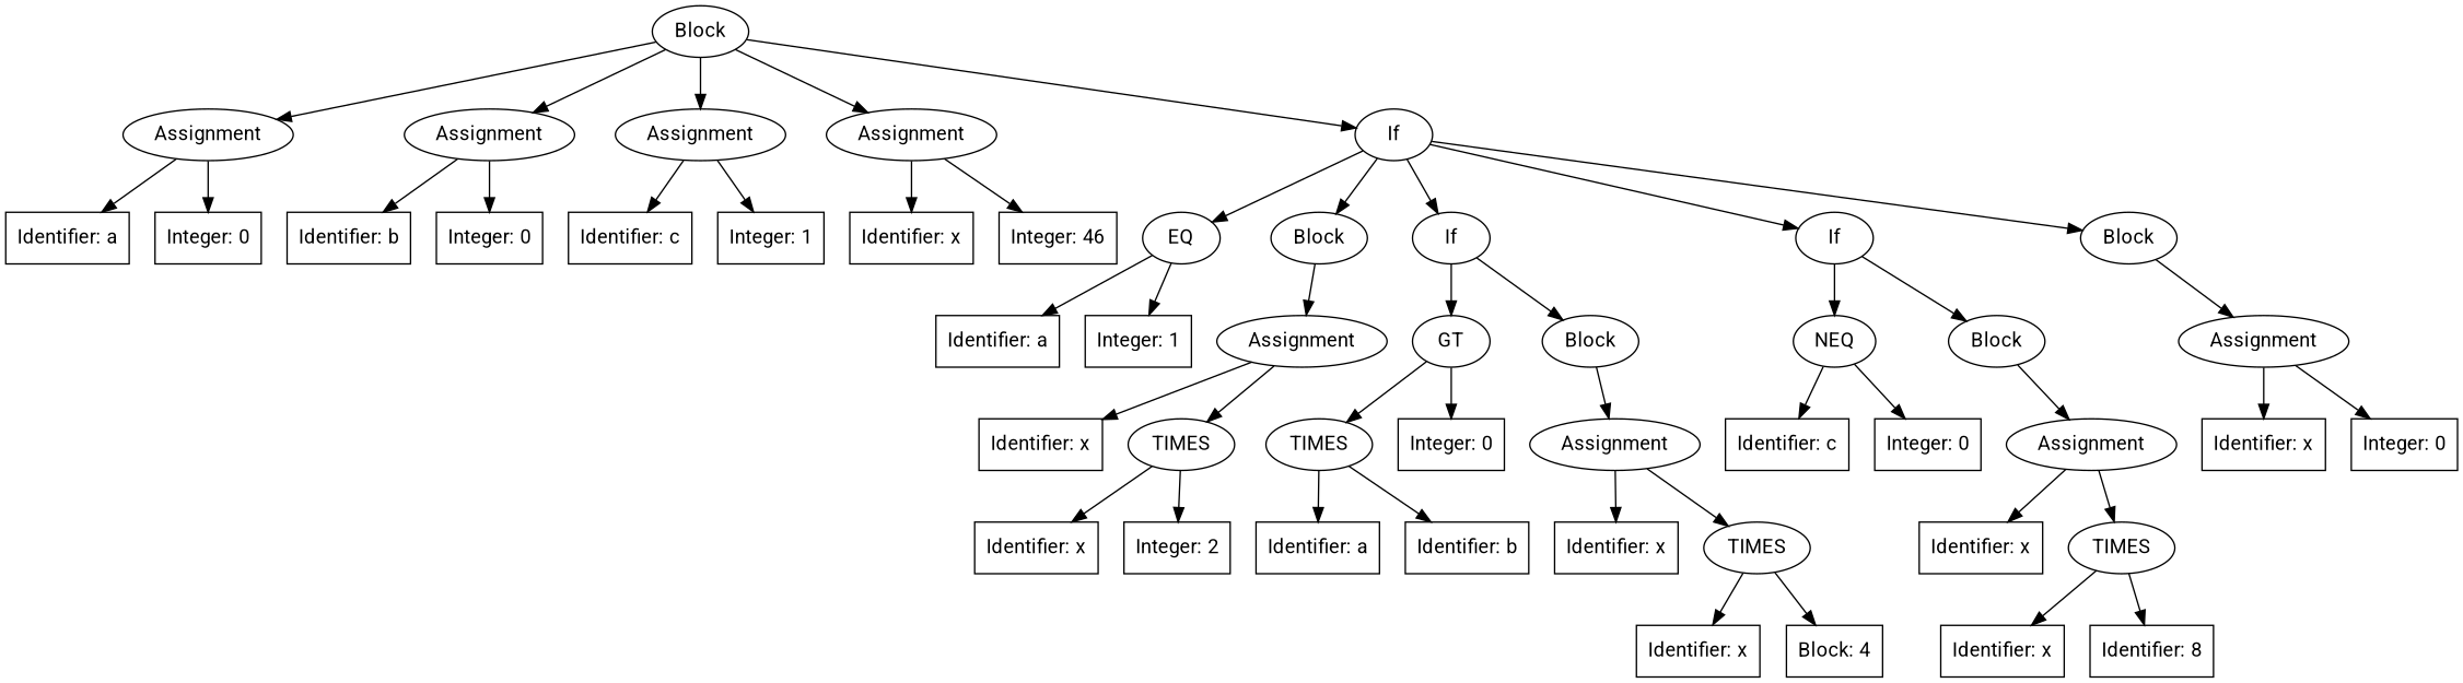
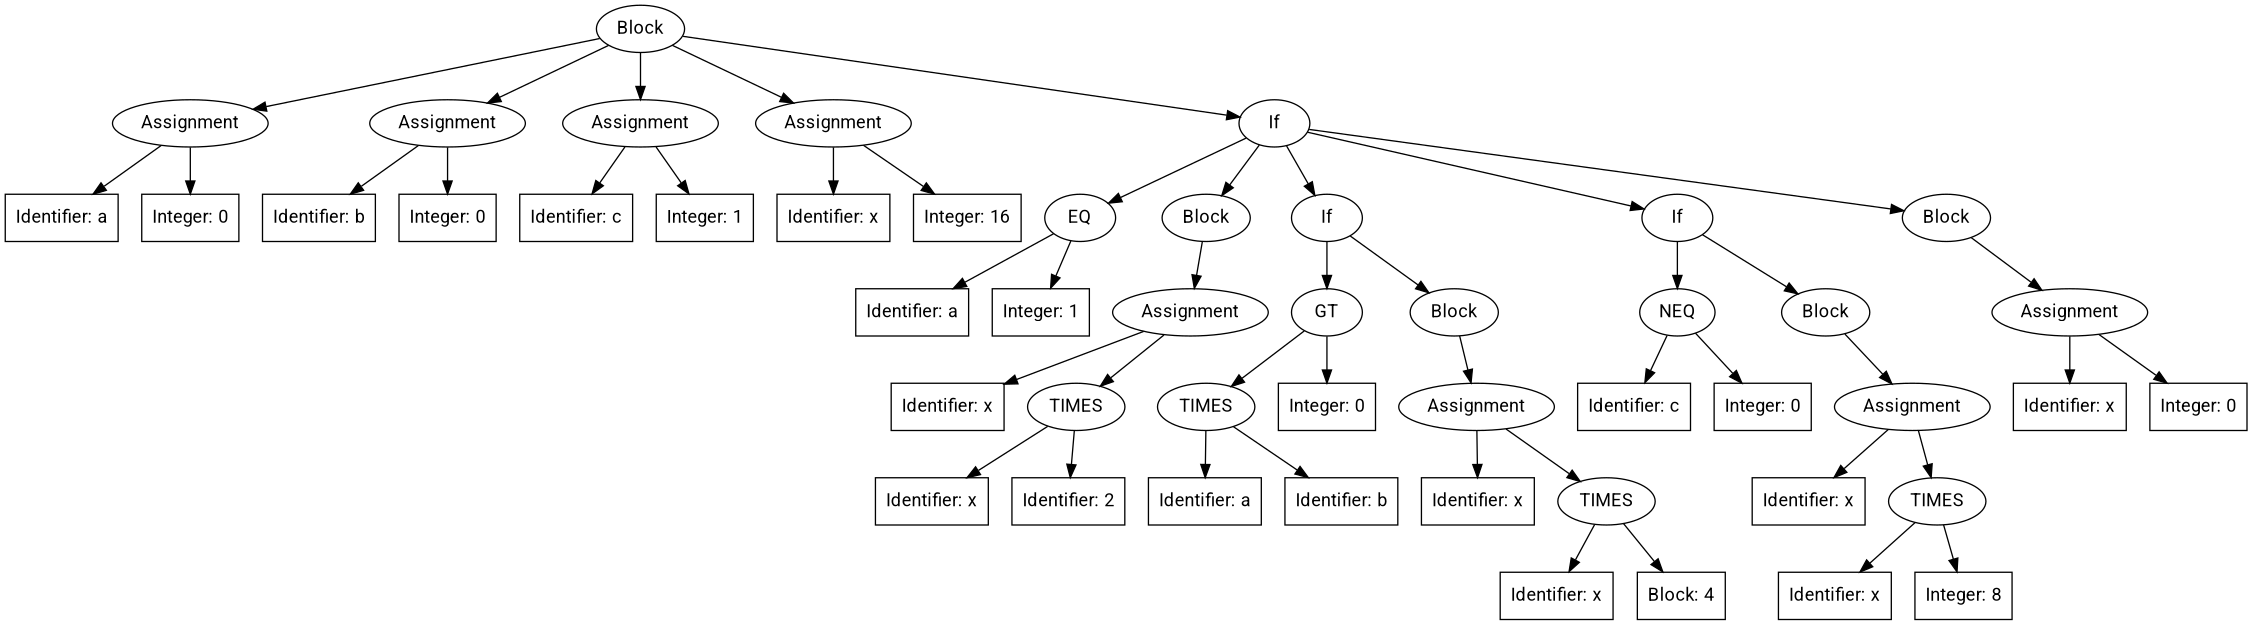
  digraph {
    fontname=Roboto
    node [fontname=Roboto shape=box]
    edge [fontname=Roboto]
    n1 [label=Block shape=""]
    n2 [label=Assignment shape=""]
    n3 [label=Assignment shape=""]
    n4 [label=Assignment shape=""]
    n5 [label=Assignment shape=""]
    n6 [label=If shape=""]
    n7 [label="Identifier: a"]
    n8 [label="Integer: 0"]
    n9 [label="Identifier: b"]
    n10 [label="Integer: 0"]
    n11 [label="Identifier: c"]
    n12 [label="Integer: 1"]
    n13 [label="Identifier: x"]
-   n14 [label="Integer: 46"]
+   n14 [label="Integer: 16"]
    n15 [label=EQ shape=""]
    n16 [label=Block shape=""]
    n17 [label=If shape=""]
    n18 [label=If shape=""]
    n19 [label=Block shape=""]
    n20 [label="Identifier: a"]
    n21 [label="Integer: 1"]
    n22 [label=Assignment shape=""]
    n23 [label=GT shape=""]
    n24 [label=Block shape=""]
    n25 [label=NEQ shape=""]
    n26 [label=Block shape=""]
    n27 [label=Assignment shape=""]
    n28 [label="Identifier: x"]
    n29 [label=TIMES shape=""]
    n30 [label="Identifier: x"]
-   n31 [label="Integer: 2"]
+   n31 [label="Identifier: 2"]
    n32 [label=TIMES shape=""]
    n33 [label="Integer: 0"]
    n34 [label=Assignment shape=""]
    n35 [label="Identifier: a"]
    n36 [label="Identifier: b"]
    n37 [label="Identifier: x"]
    n38 [label=TIMES shape=""]
    n39 [label="Identifier: x"]
    n40 [label="Block: 4"]
    n41 [label="Identifier: c"]
    n42 [label="Integer: 0"]
    n43 [label=Assignment shape=""]
    n44 [label="Identifier: x"]
    n45 [label=TIMES shape=""]
    n46 [label="Identifier: x"]
-   n47 [label="Identifier: 8"]
+   n47 [label="Integer: 8"]
    n48 [label="Identifier: x"]
    n49 [label="Integer: 0"]
    n1 -> n2
    n1 -> n3
    n1 -> n4
    n1 -> n5
    n1 -> n6
    n2 -> n7
    n2 -> n8
    n3 -> n9
    n3 -> n10
    n4 -> n11
    n4 -> n12
    n5 -> n13
    n5 -> n14
    n6 -> n15
    n6 -> n16
    n6 -> n17
    n6 -> n18
    n6 -> n19
    n15 -> n20
    n15 -> n21
    n16 -> n22
    n17 -> n23
    n17 -> n24
    n18 -> n25
    n18 -> n26
    n19 -> n27
    n22 -> n28
    n22 -> n29
    n23 -> n32
    n23 -> n33
    n24 -> n34
    n25 -> n41
    n25 -> n42
    n26 -> n43
    n27 -> n48
    n27 -> n49
    n29 -> n30
    n29 -> n31
    n32 -> n35
    n32 -> n36
    n34 -> n37
    n34 -> n38
    n38 -> n39
    n38 -> n40
    n43 -> n44
    n43 -> n45
    n45 -> n46
    n45 -> n47
  }
